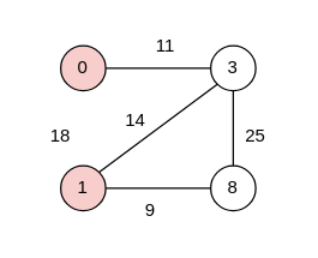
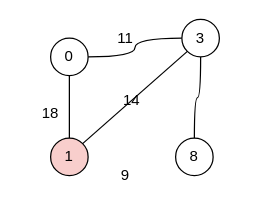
  <mxCell id="0" />
  <mxCell id="1" parent="0" />
+ <mxCell id="2" style="edgeStyle=orthogonalEdgeStyle;rounded=0;orthogonalLoop=1;jettySize=auto;html=1;exitX=0.5;exitY=1;exitDx=0;exitDy=0;curved=1;endArrow=none;endFill=0;" edge="1" parent="1" source="4" target="7"><mxGeometry relative="1" as="geometry" /></mxCell>
  <mxCell id="3" style="edgeStyle=orthogonalEdgeStyle;rounded=0;orthogonalLoop=1;jettySize=auto;html=1;exitX=1;exitY=0.5;exitDx=0;exitDy=0;entryX=0;entryY=0.5;entryDx=0;entryDy=0;curved=1;endArrow=none;endFill=0;" edge="1" parent="1" source="4" target="10"><mxGeometry relative="1" as="geometry" /></mxCell>
- <mxCell id="4" value="0" style="ellipse;whiteSpace=wrap;html=1;aspect=fixed;fillColor=#f8cecc;" vertex="1" parent="1"><mxGeometry x="40" y="30" width="30" height="30" as="geometry" /></mxCell>
- <mxCell id="5" style="edgeStyle=orthogonalEdgeStyle;rounded=0;orthogonalLoop=1;jettySize=auto;html=1;exitX=1;exitY=0.5;exitDx=0;exitDy=0;entryX=0;entryY=0.5;entryDx=0;entryDy=0;endArrow=none;endFill=0;curved=1;" edge="1" parent="1" source="7" target="9"><mxGeometry relative="1" as="geometry" /></mxCell>
+ <mxCell id="4" value="0" style="ellipse;whiteSpace=wrap;html=1;aspect=fixed;" vertex="1" parent="1"><mxGeometry x="40" y="30" width="30" height="30" as="geometry" /></mxCell>
  <mxCell id="6" style="rounded=0;orthogonalLoop=1;jettySize=auto;html=1;exitX=1;exitY=0;exitDx=0;exitDy=0;endArrow=none;endFill=0;entryX=0;entryY=1;entryDx=0;entryDy=0;" edge="1" parent="1" source="7" target="10"><mxGeometry relative="1" as="geometry"><mxPoint x="69.997" y="109.483" as="sourcePoint" /><mxPoint x="148.783" y="50.697" as="targetPoint" /></mxGeometry></mxCell>
  <mxCell id="7" value="1" style="ellipse;whiteSpace=wrap;html=1;aspect=fixed;fillColor=#f8cecc;" vertex="1" parent="1"><mxGeometry x="40" y="110" width="30" height="30" as="geometry" /></mxCell>
  <mxCell id="8" style="edgeStyle=orthogonalEdgeStyle;rounded=0;orthogonalLoop=1;jettySize=auto;html=1;exitX=0.5;exitY=0;exitDx=0;exitDy=0;entryX=0.5;entryY=1;entryDx=0;entryDy=0;endArrow=none;endFill=0;curved=1;" edge="1" parent="1" source="9" target="10"><mxGeometry relative="1" as="geometry" /></mxCell>
  <mxCell id="9" value="8" style="ellipse;whiteSpace=wrap;html=1;aspect=fixed;" vertex="1" parent="1"><mxGeometry x="140" y="110" width="30" height="30" as="geometry" /></mxCell>
- <mxCell id="10" value="3" style="ellipse;whiteSpace=wrap;html=1;aspect=fixed;" vertex="1" parent="1"><mxGeometry x="140" y="30" width="30" height="30" as="geometry" /></mxCell>
- <mxCell id="11" value="11" style="text;html=1;align=center;verticalAlign=middle;whiteSpace=wrap;rounded=0;" vertex="1" parent="1"><mxGeometry x="90" y="20" width="40" height="20" as="geometry" /></mxCell>
- <mxCell id="12" value="14" style="text;html=1;align=center;verticalAlign=middle;whiteSpace=wrap;rounded=0;" vertex="1" parent="1"><mxGeometry x="70" y="70" width="40" height="20" as="geometry" /></mxCell>
- <mxCell id="13" value="25" style="text;html=1;align=center;verticalAlign=middle;whiteSpace=wrap;rounded=0;" vertex="1" parent="1"><mxGeometry x="150" y="80" width="40" height="20" as="geometry" /></mxCell>
+ <mxCell id="10" value="3" style="ellipse;whiteSpace=wrap;html=1;aspect=fixed;" vertex="1" parent="1"><mxGeometry x="145" y="15" width="30" height="30" as="geometry" /></mxCell>
+ <mxCell id="11" value="11" style="text;html=1;align=center;verticalAlign=middle;whiteSpace=wrap;rounded=0;" vertex="1" parent="1"><mxGeometry x="80" y="20" width="40" height="20" as="geometry" /></mxCell>
+ <mxCell id="12" value="14" style="text;html=1;align=center;verticalAlign=middle;whiteSpace=wrap;rounded=0;" vertex="1" parent="1"><mxGeometry x="85" y="70" width="40" height="20" as="geometry" /></mxCell>
  <mxCell id="14" value="18" style="text;html=1;align=center;verticalAlign=middle;whiteSpace=wrap;rounded=0;" vertex="1" parent="1"><mxGeometry x="20" y="80" width="40" height="20" as="geometry" /></mxCell>
  <mxCell id="15" value="9" style="text;html=1;align=center;verticalAlign=middle;whiteSpace=wrap;rounded=0;" vertex="1" parent="1"><mxGeometry x="80" y="130" width="40" height="20" as="geometry" /></mxCell>
